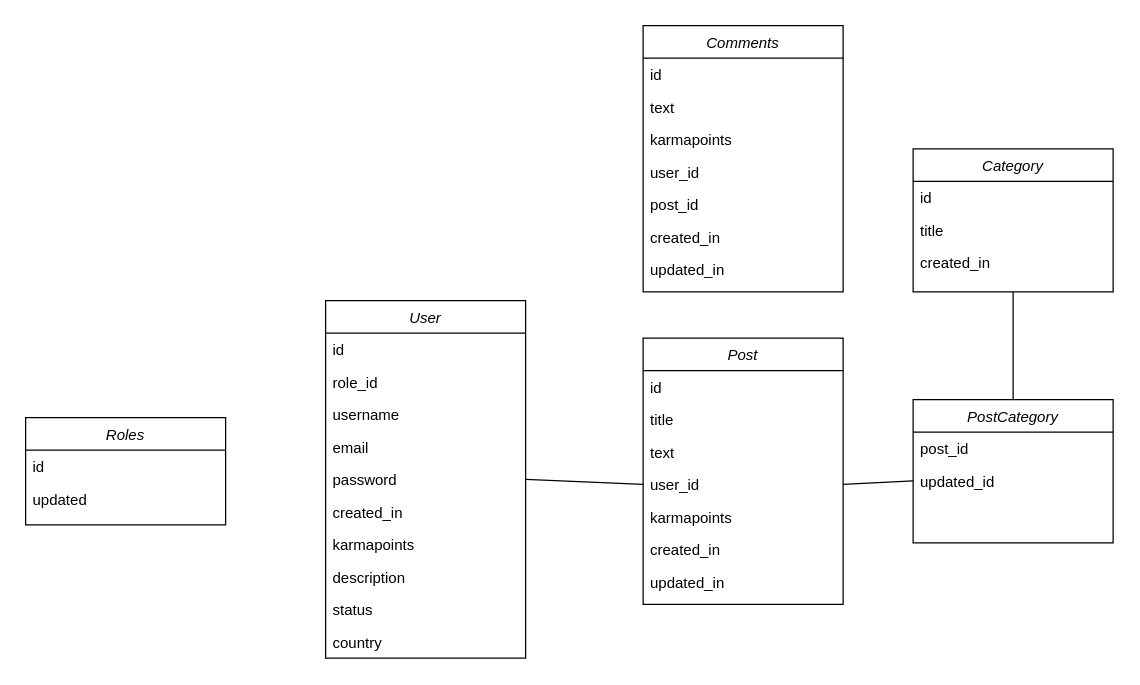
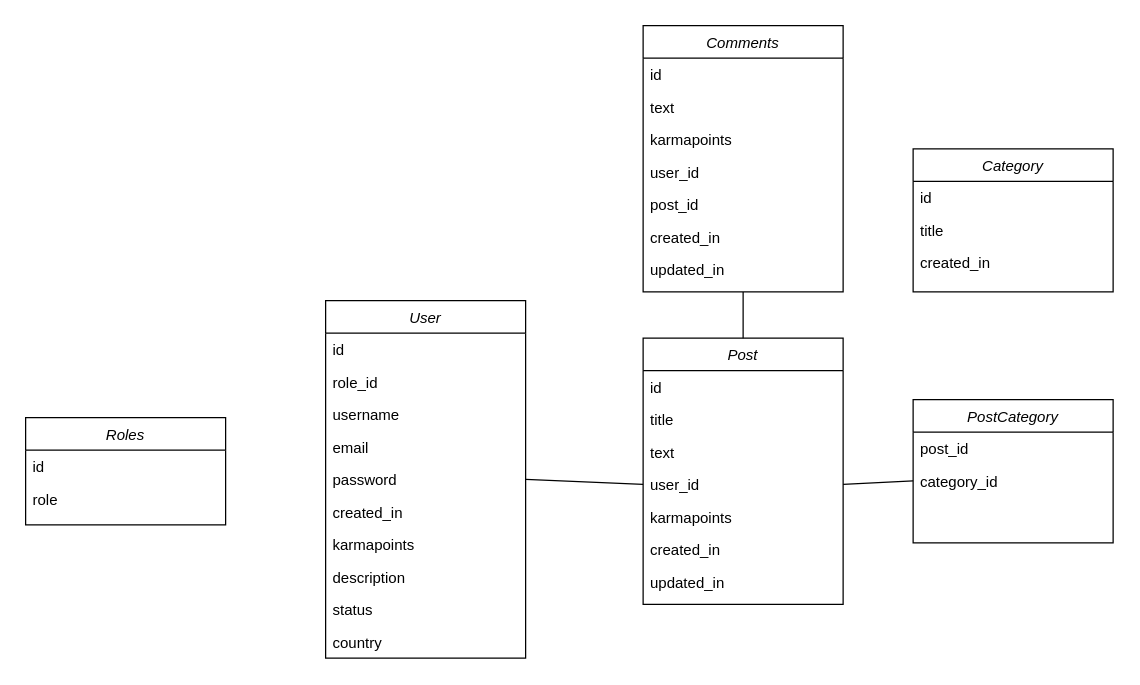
  <mxCell id="0" />
  <mxCell id="1" parent="0" />
  <mxCell id="2" value="User" style="swimlane;fontStyle=2;align=center;verticalAlign=top;childLayout=stackLayout;horizontal=1;startSize=26;horizontalStack=0;resizeParent=1;resizeLast=0;collapsible=1;marginBottom=0;rounded=0;shadow=0;strokeWidth=1;" parent="1" vertex="1"><mxGeometry x="260" y="240" width="160" height="286" as="geometry"><mxRectangle x="230" y="140" width="160" height="26" as="alternateBounds" /></mxGeometry></mxCell>
  <mxCell id="3" value="id" style="text;align=left;verticalAlign=top;spacingLeft=4;spacingRight=4;overflow=hidden;rotatable=0;points=[[0,0.5],[1,0.5]];portConstraint=eastwest;" parent="2" vertex="1"><mxGeometry y="26" width="160" height="26" as="geometry" /></mxCell>
  <mxCell id="4" value="role_id" style="text;align=left;verticalAlign=top;spacingLeft=4;spacingRight=4;overflow=hidden;rotatable=0;points=[[0,0.5],[1,0.5]];portConstraint=eastwest;" vertex="1" parent="2"><mxGeometry y="52" width="160" height="26" as="geometry" /></mxCell>
  <mxCell id="5" value="username" style="text;align=left;verticalAlign=top;spacingLeft=4;spacingRight=4;overflow=hidden;rotatable=0;points=[[0,0.5],[1,0.5]];portConstraint=eastwest;rounded=0;shadow=0;html=0;" parent="2" vertex="1"><mxGeometry y="78" width="160" height="26" as="geometry" /></mxCell>
  <mxCell id="6" value="email" style="text;align=left;verticalAlign=top;spacingLeft=4;spacingRight=4;overflow=hidden;rotatable=0;points=[[0,0.5],[1,0.5]];portConstraint=eastwest;rounded=0;shadow=0;html=0;" parent="2" vertex="1"><mxGeometry y="104" width="160" height="26" as="geometry" /></mxCell>
  <mxCell id="7" value="password" style="text;align=left;verticalAlign=top;spacingLeft=4;spacingRight=4;overflow=hidden;rotatable=0;points=[[0,0.5],[1,0.5]];portConstraint=eastwest;" parent="2" vertex="1"><mxGeometry y="130" width="160" height="26" as="geometry" /></mxCell>
  <mxCell id="8" value="created_in" style="text;align=left;verticalAlign=top;spacingLeft=4;spacingRight=4;overflow=hidden;rotatable=0;points=[[0,0.5],[1,0.5]];portConstraint=eastwest;" vertex="1" parent="2"><mxGeometry y="156" width="160" height="26" as="geometry" /></mxCell>
  <mxCell id="9" value="karmapoints&#10;" style="text;align=left;verticalAlign=top;spacingLeft=4;spacingRight=4;overflow=hidden;rotatable=0;points=[[0,0.5],[1,0.5]];portConstraint=eastwest;" vertex="1" parent="2"><mxGeometry y="182" width="160" height="26" as="geometry" /></mxCell>
  <mxCell id="10" value="description" style="text;align=left;verticalAlign=top;spacingLeft=4;spacingRight=4;overflow=hidden;rotatable=0;points=[[0,0.5],[1,0.5]];portConstraint=eastwest;" vertex="1" parent="2"><mxGeometry y="208" width="160" height="26" as="geometry" /></mxCell>
  <mxCell id="11" value="status" style="text;align=left;verticalAlign=top;spacingLeft=4;spacingRight=4;overflow=hidden;rotatable=0;points=[[0,0.5],[1,0.5]];portConstraint=eastwest;" vertex="1" parent="2"><mxGeometry y="234" width="160" height="26" as="geometry" /></mxCell>
  <mxCell id="12" value="country" style="text;align=left;verticalAlign=top;spacingLeft=4;spacingRight=4;overflow=hidden;rotatable=0;points=[[0,0.5],[1,0.5]];portConstraint=eastwest;" vertex="1" parent="2"><mxGeometry y="260" width="160" height="26" as="geometry" /></mxCell>
  <mxCell id="13" value="Post" style="swimlane;fontStyle=2;align=center;verticalAlign=top;childLayout=stackLayout;horizontal=1;startSize=26;horizontalStack=0;resizeParent=1;resizeLast=0;collapsible=1;marginBottom=0;rounded=0;shadow=0;strokeWidth=1;" vertex="1" parent="1"><mxGeometry x="514" y="270" width="160" height="213" as="geometry"><mxRectangle x="230" y="140" width="160" height="26" as="alternateBounds" /></mxGeometry></mxCell>
  <mxCell id="14" value="id" style="text;align=left;verticalAlign=top;spacingLeft=4;spacingRight=4;overflow=hidden;rotatable=0;points=[[0,0.5],[1,0.5]];portConstraint=eastwest;" vertex="1" parent="13"><mxGeometry y="26" width="160" height="26" as="geometry" /></mxCell>
  <mxCell id="15" value="title" style="text;align=left;verticalAlign=top;spacingLeft=4;spacingRight=4;overflow=hidden;rotatable=0;points=[[0,0.5],[1,0.5]];portConstraint=eastwest;rounded=0;shadow=0;html=0;" vertex="1" parent="13"><mxGeometry y="52" width="160" height="26" as="geometry" /></mxCell>
  <mxCell id="16" value="text" style="text;align=left;verticalAlign=top;spacingLeft=4;spacingRight=4;overflow=hidden;rotatable=0;points=[[0,0.5],[1,0.5]];portConstraint=eastwest;rounded=0;shadow=0;html=0;" vertex="1" parent="13"><mxGeometry y="78" width="160" height="26" as="geometry" /></mxCell>
  <mxCell id="17" value="user_id" style="text;align=left;verticalAlign=top;spacingLeft=4;spacingRight=4;overflow=hidden;rotatable=0;points=[[0,0.5],[1,0.5]];portConstraint=eastwest;" vertex="1" parent="13"><mxGeometry y="104" width="160" height="26" as="geometry" /></mxCell>
  <mxCell id="18" value="karmapoints" style="text;align=left;verticalAlign=top;spacingLeft=4;spacingRight=4;overflow=hidden;rotatable=0;points=[[0,0.5],[1,0.5]];portConstraint=eastwest;" vertex="1" parent="13"><mxGeometry y="130" width="160" height="26" as="geometry" /></mxCell>
  <mxCell id="19" value="created_in" style="text;align=left;verticalAlign=top;spacingLeft=4;spacingRight=4;overflow=hidden;rotatable=0;points=[[0,0.5],[1,0.5]];portConstraint=eastwest;" vertex="1" parent="13"><mxGeometry y="156" width="160" height="26" as="geometry" /></mxCell>
  <mxCell id="20" value="updated_in" style="text;align=left;verticalAlign=top;spacingLeft=4;spacingRight=4;overflow=hidden;rotatable=0;points=[[0,0.5],[1,0.5]];portConstraint=eastwest;" vertex="1" parent="13"><mxGeometry y="182" width="160" height="26" as="geometry" /></mxCell>
  <mxCell id="21" value="PostCategory" style="swimlane;fontStyle=2;align=center;verticalAlign=top;childLayout=stackLayout;horizontal=1;startSize=26;horizontalStack=0;resizeParent=1;resizeLast=0;collapsible=1;marginBottom=0;rounded=0;shadow=0;strokeWidth=1;" vertex="1" parent="1"><mxGeometry x="730" y="319.25" width="160" height="114.5" as="geometry"><mxRectangle x="230" y="140" width="160" height="26" as="alternateBounds" /></mxGeometry></mxCell>
  <mxCell id="22" value="post_id" style="text;align=left;verticalAlign=top;spacingLeft=4;spacingRight=4;overflow=hidden;rotatable=0;points=[[0,0.5],[1,0.5]];portConstraint=eastwest;" vertex="1" parent="21"><mxGeometry y="26" width="160" height="26" as="geometry" /></mxCell>
- <mxCell id="23" value="updated_id" style="text;align=left;verticalAlign=top;spacingLeft=4;spacingRight=4;overflow=hidden;rotatable=0;points=[[0,0.5],[1,0.5]];portConstraint=eastwest;" vertex="1" parent="21"><mxGeometry y="52" width="160" height="26" as="geometry" /></mxCell>
+ <mxCell id="23" value="category_id" style="text;align=left;verticalAlign=top;spacingLeft=4;spacingRight=4;overflow=hidden;rotatable=0;points=[[0,0.5],[1,0.5]];portConstraint=eastwest;" vertex="1" parent="21"><mxGeometry y="52" width="160" height="26" as="geometry" /></mxCell>
  <mxCell id="24" value="Category" style="swimlane;fontStyle=2;align=center;verticalAlign=top;childLayout=stackLayout;horizontal=1;startSize=26;horizontalStack=0;resizeParent=1;resizeLast=0;collapsible=1;marginBottom=0;rounded=0;shadow=0;strokeWidth=1;" vertex="1" parent="1"><mxGeometry x="730" y="118.5" width="160" height="114.5" as="geometry"><mxRectangle x="230" y="140" width="160" height="26" as="alternateBounds" /></mxGeometry></mxCell>
  <mxCell id="25" value="id" style="text;align=left;verticalAlign=top;spacingLeft=4;spacingRight=4;overflow=hidden;rotatable=0;points=[[0,0.5],[1,0.5]];portConstraint=eastwest;" vertex="1" parent="24"><mxGeometry y="26" width="160" height="26" as="geometry" /></mxCell>
  <mxCell id="26" value="title" style="text;align=left;verticalAlign=top;spacingLeft=4;spacingRight=4;overflow=hidden;rotatable=0;points=[[0,0.5],[1,0.5]];portConstraint=eastwest;" vertex="1" parent="24"><mxGeometry y="52" width="160" height="26" as="geometry" /></mxCell>
  <mxCell id="27" value="created_in" style="text;align=left;verticalAlign=top;spacingLeft=4;spacingRight=4;overflow=hidden;rotatable=0;points=[[0,0.5],[1,0.5]];portConstraint=eastwest;" vertex="1" parent="24"><mxGeometry y="78" width="160" height="26" as="geometry" /></mxCell>
  <mxCell id="28" value="Comments" style="swimlane;fontStyle=2;align=center;verticalAlign=top;childLayout=stackLayout;horizontal=1;startSize=26;horizontalStack=0;resizeParent=1;resizeLast=0;collapsible=1;marginBottom=0;rounded=0;shadow=0;strokeWidth=1;" vertex="1" parent="1"><mxGeometry x="514" y="20" width="160" height="213" as="geometry"><mxRectangle x="230" y="140" width="160" height="26" as="alternateBounds" /></mxGeometry></mxCell>
  <mxCell id="29" value="id" style="text;align=left;verticalAlign=top;spacingLeft=4;spacingRight=4;overflow=hidden;rotatable=0;points=[[0,0.5],[1,0.5]];portConstraint=eastwest;" vertex="1" parent="28"><mxGeometry y="26" width="160" height="26" as="geometry" /></mxCell>
  <mxCell id="30" value="text" style="text;align=left;verticalAlign=top;spacingLeft=4;spacingRight=4;overflow=hidden;rotatable=0;points=[[0,0.5],[1,0.5]];portConstraint=eastwest;rounded=0;shadow=0;html=0;" vertex="1" parent="28"><mxGeometry y="52" width="160" height="26" as="geometry" /></mxCell>
  <mxCell id="31" value="karmapoints" style="text;align=left;verticalAlign=top;spacingLeft=4;spacingRight=4;overflow=hidden;rotatable=0;points=[[0,0.5],[1,0.5]];portConstraint=eastwest;rounded=0;shadow=0;html=0;" vertex="1" parent="28"><mxGeometry y="78" width="160" height="26" as="geometry" /></mxCell>
  <mxCell id="32" value="user_id" style="text;align=left;verticalAlign=top;spacingLeft=4;spacingRight=4;overflow=hidden;rotatable=0;points=[[0,0.5],[1,0.5]];portConstraint=eastwest;" vertex="1" parent="28"><mxGeometry y="104" width="160" height="26" as="geometry" /></mxCell>
  <mxCell id="33" value="post_id" style="text;align=left;verticalAlign=top;spacingLeft=4;spacingRight=4;overflow=hidden;rotatable=0;points=[[0,0.5],[1,0.5]];portConstraint=eastwest;" vertex="1" parent="28"><mxGeometry y="130" width="160" height="26" as="geometry" /></mxCell>
  <mxCell id="34" value="created_in" style="text;align=left;verticalAlign=top;spacingLeft=4;spacingRight=4;overflow=hidden;rotatable=0;points=[[0,0.5],[1,0.5]];portConstraint=eastwest;" vertex="1" parent="28"><mxGeometry y="156" width="160" height="26" as="geometry" /></mxCell>
  <mxCell id="35" value="updated_in" style="text;align=left;verticalAlign=top;spacingLeft=4;spacingRight=4;overflow=hidden;rotatable=0;points=[[0,0.5],[1,0.5]];portConstraint=eastwest;" vertex="1" parent="28"><mxGeometry y="182" width="160" height="26" as="geometry" /></mxCell>
  <mxCell id="36" value="Roles" style="swimlane;fontStyle=2;align=center;verticalAlign=top;childLayout=stackLayout;horizontal=1;startSize=26;horizontalStack=0;resizeParent=1;resizeLast=0;collapsible=1;marginBottom=0;rounded=0;shadow=0;strokeWidth=1;" vertex="1" parent="1"><mxGeometry x="20" y="333.63" width="160" height="85.75" as="geometry"><mxRectangle x="230" y="140" width="160" height="26" as="alternateBounds" /></mxGeometry></mxCell>
  <mxCell id="37" value="id" style="text;align=left;verticalAlign=top;spacingLeft=4;spacingRight=4;overflow=hidden;rotatable=0;points=[[0,0.5],[1,0.5]];portConstraint=eastwest;" vertex="1" parent="36"><mxGeometry y="26" width="160" height="26" as="geometry" /></mxCell>
- <mxCell id="38" value="updated" style="text;align=left;verticalAlign=top;spacingLeft=4;spacingRight=4;overflow=hidden;rotatable=0;points=[[0,0.5],[1,0.5]];portConstraint=eastwest;rounded=0;shadow=0;html=0;" vertex="1" parent="36"><mxGeometry y="52" width="160" height="26" as="geometry" /></mxCell>
+ <mxCell id="38" value="role" style="text;align=left;verticalAlign=top;spacingLeft=4;spacingRight=4;overflow=hidden;rotatable=0;points=[[0,0.5],[1,0.5]];portConstraint=eastwest;rounded=0;shadow=0;html=0;" vertex="1" parent="36"><mxGeometry y="52" width="160" height="26" as="geometry" /></mxCell>
  <mxCell id="39" value="" style="endArrow=none;html=1;rounded=0;exitX=1;exitY=0.5;exitDx=0;exitDy=0;entryX=0;entryY=0.5;entryDx=0;entryDy=0;" edge="1" parent="1" source="7" target="17"><mxGeometry width="50" height="50" relative="1" as="geometry"><mxPoint x="470" y="170" as="sourcePoint" /><mxPoint x="520" y="120" as="targetPoint" /></mxGeometry></mxCell>
- <mxCell id="41" value="" style="endArrow=none;html=1;rounded=0;entryX=0.5;entryY=1;entryDx=0;entryDy=0;exitX=0.5;exitY=0;exitDx=0;exitDy=0;" edge="1" parent="1" source="21" target="24"><mxGeometry width="50" height="50" relative="1" as="geometry"><mxPoint x="470" y="170" as="sourcePoint" /><mxPoint x="520" y="120" as="targetPoint" /></mxGeometry></mxCell>
+ <mxCell id="40" value="" style="endArrow=none;html=1;rounded=0;entryX=0.5;entryY=1;entryDx=0;entryDy=0;exitX=0.5;exitY=0;exitDx=0;exitDy=0;" edge="1" parent="1" source="13" target="28"><mxGeometry width="50" height="50" relative="1" as="geometry"><mxPoint x="470" y="170" as="sourcePoint" /><mxPoint x="520" y="120" as="targetPoint" /></mxGeometry></mxCell>
  <mxCell id="42" value="" style="endArrow=none;html=1;rounded=0;entryX=1;entryY=0.5;entryDx=0;entryDy=0;exitX=0;exitY=0.5;exitDx=0;exitDy=0;" edge="1" parent="1" source="23" target="17"><mxGeometry width="50" height="50" relative="1" as="geometry"><mxPoint x="470" y="170" as="sourcePoint" /><mxPoint x="520" y="120" as="targetPoint" /></mxGeometry></mxCell>
